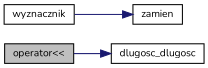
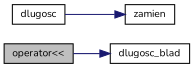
  digraph {
    fontname=Nunito
    rankdir=LR
    node [color=black fillcolor=white fontname=Nunito fontsize=10 shape=record style=filled]
    edge [color=midnightblue fontname=Nunito fontsize=10 labelfontname=Helvetica labelfontsize=10 style=solid]
    n1 [fillcolor=grey75 fontcolor=black height=0.2 label="operator\<\<" width=0.4]
-   n2 [height=0.2 label=dlugosc_dlugosc width=0.4]
-   n3 [height=0.2 label=wyznacznik width=0.4]
+   n2 [height=0.2 label=dlugosc_blad width=0.4]
+   n3 [height=0.2 label=dlugosc width=0.4]
    n4 [height=0.2 label=zamien width=0.4]
    n1 -> n2
    n3 -> n4
  }
